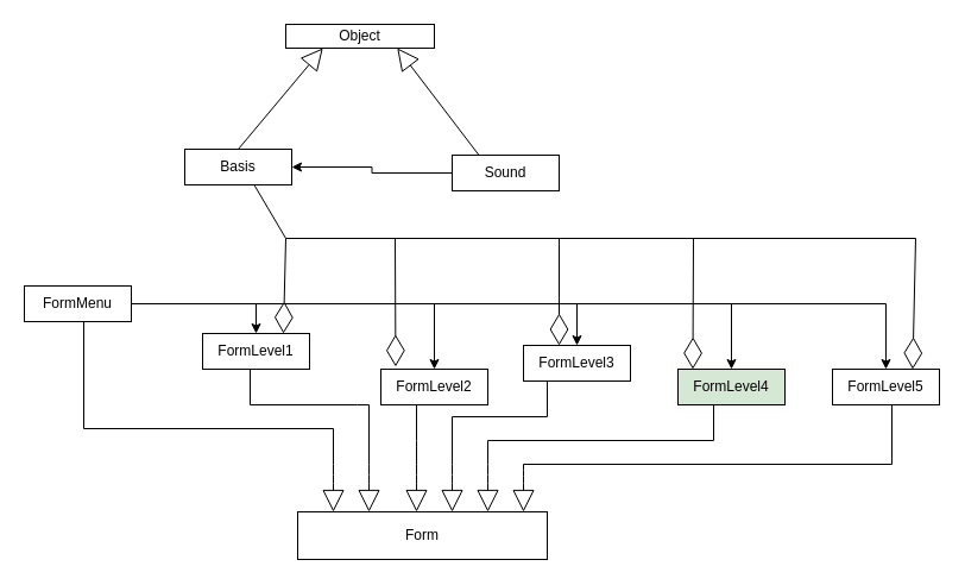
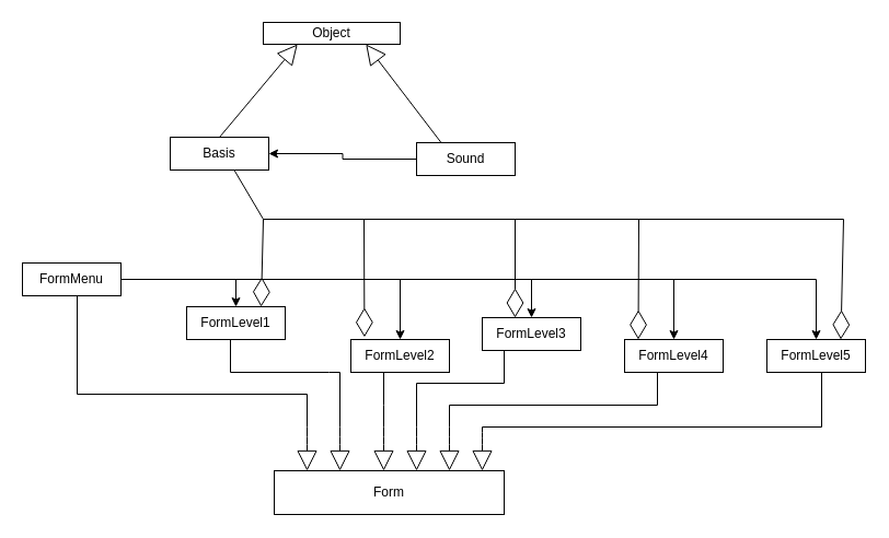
  <mxCell id="0" style=";html=1;" />
  <mxCell id="1" style=";html=1;" parent="0" />
  <mxCell id="2" value="Object" style="rounded=0;whiteSpace=wrap;html=1;" vertex="1" parent="1"><mxGeometry x="240" y="20" width="125" height="20" as="geometry" /></mxCell>
  <mxCell id="3" value="Basis" style="rounded=0;whiteSpace=wrap;html=1;" vertex="1" parent="1"><mxGeometry x="155" y="125" width="90" height="30" as="geometry" /></mxCell>
  <mxCell id="4" style="edgeStyle=orthogonalEdgeStyle;rounded=0;orthogonalLoop=1;jettySize=auto;html=1;entryX=1;entryY=0.5;entryDx=0;entryDy=0;" edge="1" parent="1" source="5" target="3"><mxGeometry relative="1" as="geometry" /></mxCell>
  <mxCell id="5" value="Sound" style="rounded=0;whiteSpace=wrap;html=1;" vertex="1" parent="1"><mxGeometry x="380" y="130" width="90" height="30" as="geometry" /></mxCell>
  <mxCell id="6" value="" style="endArrow=block;endSize=16;endFill=0;html=1;entryX=0.25;entryY=1;entryDx=0;entryDy=0;exitX=0.5;exitY=0;exitDx=0;exitDy=0;fontStyle=1" edge="1" parent="1" source="3" target="2"><mxGeometry width="160" relative="1" as="geometry"><mxPoint x="180" y="90" as="sourcePoint" /><mxPoint x="340" y="90" as="targetPoint" /></mxGeometry></mxCell>
  <mxCell id="7" value="" style="endArrow=block;endSize=16;endFill=0;html=1;entryX=0.75;entryY=1;entryDx=0;entryDy=0;exitX=0.25;exitY=0;exitDx=0;exitDy=0;" edge="1" parent="1" source="5" target="2"><mxGeometry width="160" relative="1" as="geometry"><mxPoint x="416" y="140" as="sourcePoint" /><mxPoint x="287.5" y="60" as="targetPoint" /></mxGeometry></mxCell>
  <mxCell id="8" value="Form" style="rounded=0;whiteSpace=wrap;html=1;" vertex="1" parent="1"><mxGeometry x="250" y="430" width="210" height="40" as="geometry" /></mxCell>
  <mxCell id="9" style="edgeStyle=orthogonalEdgeStyle;rounded=0;orthogonalLoop=1;jettySize=auto;html=1;" edge="1" parent="1" source="14" target="15"><mxGeometry relative="1" as="geometry" /></mxCell>
  <mxCell id="10" style="edgeStyle=orthogonalEdgeStyle;rounded=0;orthogonalLoop=1;jettySize=auto;html=1;entryX=0.5;entryY=0;entryDx=0;entryDy=0;" edge="1" parent="1" source="14" target="19"><mxGeometry relative="1" as="geometry" /></mxCell>
  <mxCell id="11" style="edgeStyle=orthogonalEdgeStyle;rounded=0;orthogonalLoop=1;jettySize=auto;html=1;entryX=0.5;entryY=0;entryDx=0;entryDy=0;" edge="1" parent="1" source="14" target="16"><mxGeometry relative="1" as="geometry" /></mxCell>
  <mxCell id="12" style="edgeStyle=orthogonalEdgeStyle;rounded=0;orthogonalLoop=1;jettySize=auto;html=1;" edge="1" parent="1" source="14" target="17"><mxGeometry relative="1" as="geometry" /></mxCell>
  <mxCell id="13" style="edgeStyle=orthogonalEdgeStyle;rounded=0;orthogonalLoop=1;jettySize=auto;html=1;entryX=0.5;entryY=0;entryDx=0;entryDy=0;" edge="1" parent="1" source="14" target="18"><mxGeometry relative="1" as="geometry" /></mxCell>
  <mxCell id="14" value="FormMenu" style="rounded=0;whiteSpace=wrap;html=1;" vertex="1" parent="1"><mxGeometry x="20" y="240" width="90" height="30" as="geometry" /></mxCell>
  <mxCell id="15" value="FormLevel1" style="rounded=0;whiteSpace=wrap;html=1;" vertex="1" parent="1"><mxGeometry x="170" y="280" width="90" height="30" as="geometry" /></mxCell>
  <mxCell id="16" value="FormLevel2" style="rounded=0;whiteSpace=wrap;html=1;" vertex="1" parent="1"><mxGeometry x="320" y="310" width="90" height="30" as="geometry" /></mxCell>
  <mxCell id="17" value="FormLevel3" style="rounded=0;whiteSpace=wrap;html=1;" vertex="1" parent="1"><mxGeometry x="440" y="290" width="90" height="30" as="geometry" /></mxCell>
- <mxCell id="18" value="FormLevel4" style="rounded=0;whiteSpace=wrap;html=1;fillColor=#d5e8d4;" vertex="1" parent="1"><mxGeometry x="570" y="310" width="90" height="30" as="geometry" /></mxCell>
+ <mxCell id="18" value="FormLevel4" style="rounded=0;whiteSpace=wrap;html=1;" vertex="1" parent="1"><mxGeometry x="570" y="310" width="90" height="30" as="geometry" /></mxCell>
  <mxCell id="19" value="FormLevel5" style="rounded=0;whiteSpace=wrap;html=1;" vertex="1" parent="1"><mxGeometry x="700" y="310" width="90" height="30" as="geometry" /></mxCell>
  <mxCell id="20" value="" style="endArrow=diamondThin;endFill=0;endSize=24;html=1;" edge="1" parent="1"><mxGeometry width="160" relative="1" as="geometry"><mxPoint x="240" y="200" as="sourcePoint" /><mxPoint x="238" y="280" as="targetPoint" /></mxGeometry></mxCell>
  <mxCell id="21" value="" style="endArrow=diamondThin;endFill=0;endSize=24;html=1;entryX=0.138;entryY=-0.073;entryDx=0;entryDy=0;entryPerimeter=0;" edge="1" parent="1" target="16"><mxGeometry width="160" relative="1" as="geometry"><mxPoint x="332" y="200" as="sourcePoint" /><mxPoint x="247.5" y="290" as="targetPoint" /></mxGeometry></mxCell>
  <mxCell id="22" value="" style="endArrow=diamondThin;endFill=0;endSize=24;html=1;entryX=0.75;entryY=0;entryDx=0;entryDy=0;" edge="1" parent="1" target="19"><mxGeometry width="160" relative="1" as="geometry"><mxPoint x="770" y="200" as="sourcePoint" /><mxPoint x="773" y="310" as="targetPoint" /></mxGeometry></mxCell>
  <mxCell id="23" value="" style="endArrow=diamondThin;endFill=0;endSize=24;html=1;entryX=0.75;entryY=0;entryDx=0;entryDy=0;" edge="1" parent="1"><mxGeometry width="160" relative="1" as="geometry"><mxPoint x="470" y="200" as="sourcePoint" /><mxPoint x="470" y="290" as="targetPoint" /></mxGeometry></mxCell>
  <mxCell id="24" value="" style="endArrow=diamondThin;endFill=0;endSize=24;html=1;entryX=0.75;entryY=0;entryDx=0;entryDy=0;" edge="1" parent="1"><mxGeometry width="160" relative="1" as="geometry"><mxPoint x="583" y="200" as="sourcePoint" /><mxPoint x="582.5" y="310" as="targetPoint" /></mxGeometry></mxCell>
  <mxCell id="25" value="" style="endArrow=none;html=1;" edge="1" parent="1"><mxGeometry width="50" height="50" relative="1" as="geometry"><mxPoint x="240" y="200" as="sourcePoint" /><mxPoint x="770" y="200" as="targetPoint" /></mxGeometry></mxCell>
  <mxCell id="26" value="" style="endArrow=none;html=1;entryX=0.653;entryY=1.02;entryDx=0;entryDy=0;entryPerimeter=0;" edge="1" parent="1" target="3"><mxGeometry width="50" height="50" relative="1" as="geometry"><mxPoint x="240" y="200" as="sourcePoint" /><mxPoint x="290" y="150" as="targetPoint" /></mxGeometry></mxCell>
  <mxCell id="27" value="" style="endArrow=block;endSize=16;endFill=0;html=1;fontStyle=1;" edge="1" parent="1"><mxGeometry width="160" relative="1" as="geometry"><mxPoint x="440" y="390" as="sourcePoint" /><mxPoint x="440" y="430" as="targetPoint" /><Array as="points"><mxPoint x="440" y="400" /></Array></mxGeometry></mxCell>
  <mxCell id="28" value="" style="endArrow=block;endSize=16;endFill=0;html=1;fontStyle=1;" edge="1" parent="1"><mxGeometry width="160" relative="1" as="geometry"><mxPoint x="410" y="370" as="sourcePoint" /><mxPoint x="410" y="430" as="targetPoint" /><Array as="points"><mxPoint x="410" y="400" /></Array></mxGeometry></mxCell>
  <mxCell id="29" value="" style="endArrow=block;endSize=16;endFill=0;html=1;fontStyle=1;" edge="1" parent="1"><mxGeometry width="160" relative="1" as="geometry"><mxPoint x="380" y="350" as="sourcePoint" /><mxPoint x="380" y="430" as="targetPoint" /><Array as="points"><mxPoint x="380" y="400" /></Array></mxGeometry></mxCell>
  <mxCell id="30" value="" style="endArrow=block;endSize=16;endFill=0;html=1;fontStyle=1;" edge="1" parent="1"><mxGeometry width="160" relative="1" as="geometry"><mxPoint x="350" y="370" as="sourcePoint" /><mxPoint x="350" y="430" as="targetPoint" /><Array as="points"><mxPoint x="350" y="400" /></Array></mxGeometry></mxCell>
  <mxCell id="31" value="" style="endArrow=block;endSize=16;endFill=0;html=1;fontStyle=1;" edge="1" parent="1"><mxGeometry width="160" relative="1" as="geometry"><mxPoint x="310" y="340" as="sourcePoint" /><mxPoint x="310" y="430" as="targetPoint" /><Array as="points"><mxPoint x="310" y="400" /></Array></mxGeometry></mxCell>
  <mxCell id="32" value="" style="endArrow=none;html=1;" edge="1" parent="1"><mxGeometry width="50" height="50" relative="1" as="geometry"><mxPoint x="70" y="360" as="sourcePoint" /><mxPoint x="70" y="270" as="targetPoint" /></mxGeometry></mxCell>
  <mxCell id="33" value="" style="endArrow=block;endSize=16;endFill=0;html=1;fontStyle=1;" edge="1" parent="1"><mxGeometry width="160" relative="1" as="geometry"><mxPoint x="280" y="360" as="sourcePoint" /><mxPoint x="280" y="430" as="targetPoint" /><Array as="points"><mxPoint x="280" y="400" /></Array></mxGeometry></mxCell>
  <mxCell id="34" value="" style="endArrow=none;html=1;" edge="1" parent="1"><mxGeometry width="50" height="50" relative="1" as="geometry"><mxPoint x="210" y="340" as="sourcePoint" /><mxPoint x="210" y="310" as="targetPoint" /></mxGeometry></mxCell>
  <mxCell id="35" value="" style="endArrow=none;html=1;" edge="1" parent="1"><mxGeometry width="50" height="50" relative="1" as="geometry"><mxPoint x="70" y="360" as="sourcePoint" /><mxPoint x="280" y="360" as="targetPoint" /></mxGeometry></mxCell>
  <mxCell id="36" value="" style="endArrow=none;html=1;" edge="1" parent="1"><mxGeometry width="50" height="50" relative="1" as="geometry"><mxPoint x="300" y="340" as="sourcePoint" /><mxPoint x="210" y="340" as="targetPoint" /></mxGeometry></mxCell>
  <mxCell id="37" value="" style="endArrow=none;html=1;" edge="1" parent="1"><mxGeometry width="50" height="50" relative="1" as="geometry"><mxPoint x="310" y="340" as="sourcePoint" /><mxPoint x="300" y="340" as="targetPoint" /></mxGeometry></mxCell>
  <mxCell id="38" value="" style="endArrow=none;html=1;" edge="1" parent="1"><mxGeometry width="50" height="50" relative="1" as="geometry"><mxPoint x="350" y="370" as="sourcePoint" /><mxPoint x="350" y="340" as="targetPoint" /></mxGeometry></mxCell>
  <mxCell id="39" value="" style="endArrow=none;html=1;" edge="1" parent="1"><mxGeometry width="50" height="50" relative="1" as="geometry"><mxPoint x="460" y="350" as="sourcePoint" /><mxPoint x="460" y="320" as="targetPoint" /></mxGeometry></mxCell>
  <mxCell id="40" value="" style="endArrow=none;html=1;" edge="1" parent="1"><mxGeometry width="50" height="50" relative="1" as="geometry"><mxPoint x="380" y="350" as="sourcePoint" /><mxPoint x="460" y="350" as="targetPoint" /></mxGeometry></mxCell>
  <mxCell id="41" value="" style="endArrow=none;html=1;" edge="1" parent="1"><mxGeometry width="50" height="50" relative="1" as="geometry"><mxPoint x="600" y="370" as="sourcePoint" /><mxPoint x="600" y="340" as="targetPoint" /></mxGeometry></mxCell>
  <mxCell id="42" value="" style="endArrow=none;html=1;" edge="1" parent="1"><mxGeometry width="50" height="50" relative="1" as="geometry"><mxPoint x="410" y="370" as="sourcePoint" /><mxPoint x="600" y="370" as="targetPoint" /></mxGeometry></mxCell>
  <mxCell id="43" value="" style="endArrow=none;html=1;" edge="1" parent="1"><mxGeometry width="50" height="50" relative="1" as="geometry"><mxPoint x="440" y="390" as="sourcePoint" /><mxPoint x="750" y="390" as="targetPoint" /></mxGeometry></mxCell>
  <mxCell id="44" value="" style="endArrow=none;html=1;" edge="1" parent="1"><mxGeometry width="50" height="50" relative="1" as="geometry"><mxPoint x="750" y="390" as="sourcePoint" /><mxPoint x="750" y="340" as="targetPoint" /></mxGeometry></mxCell>
